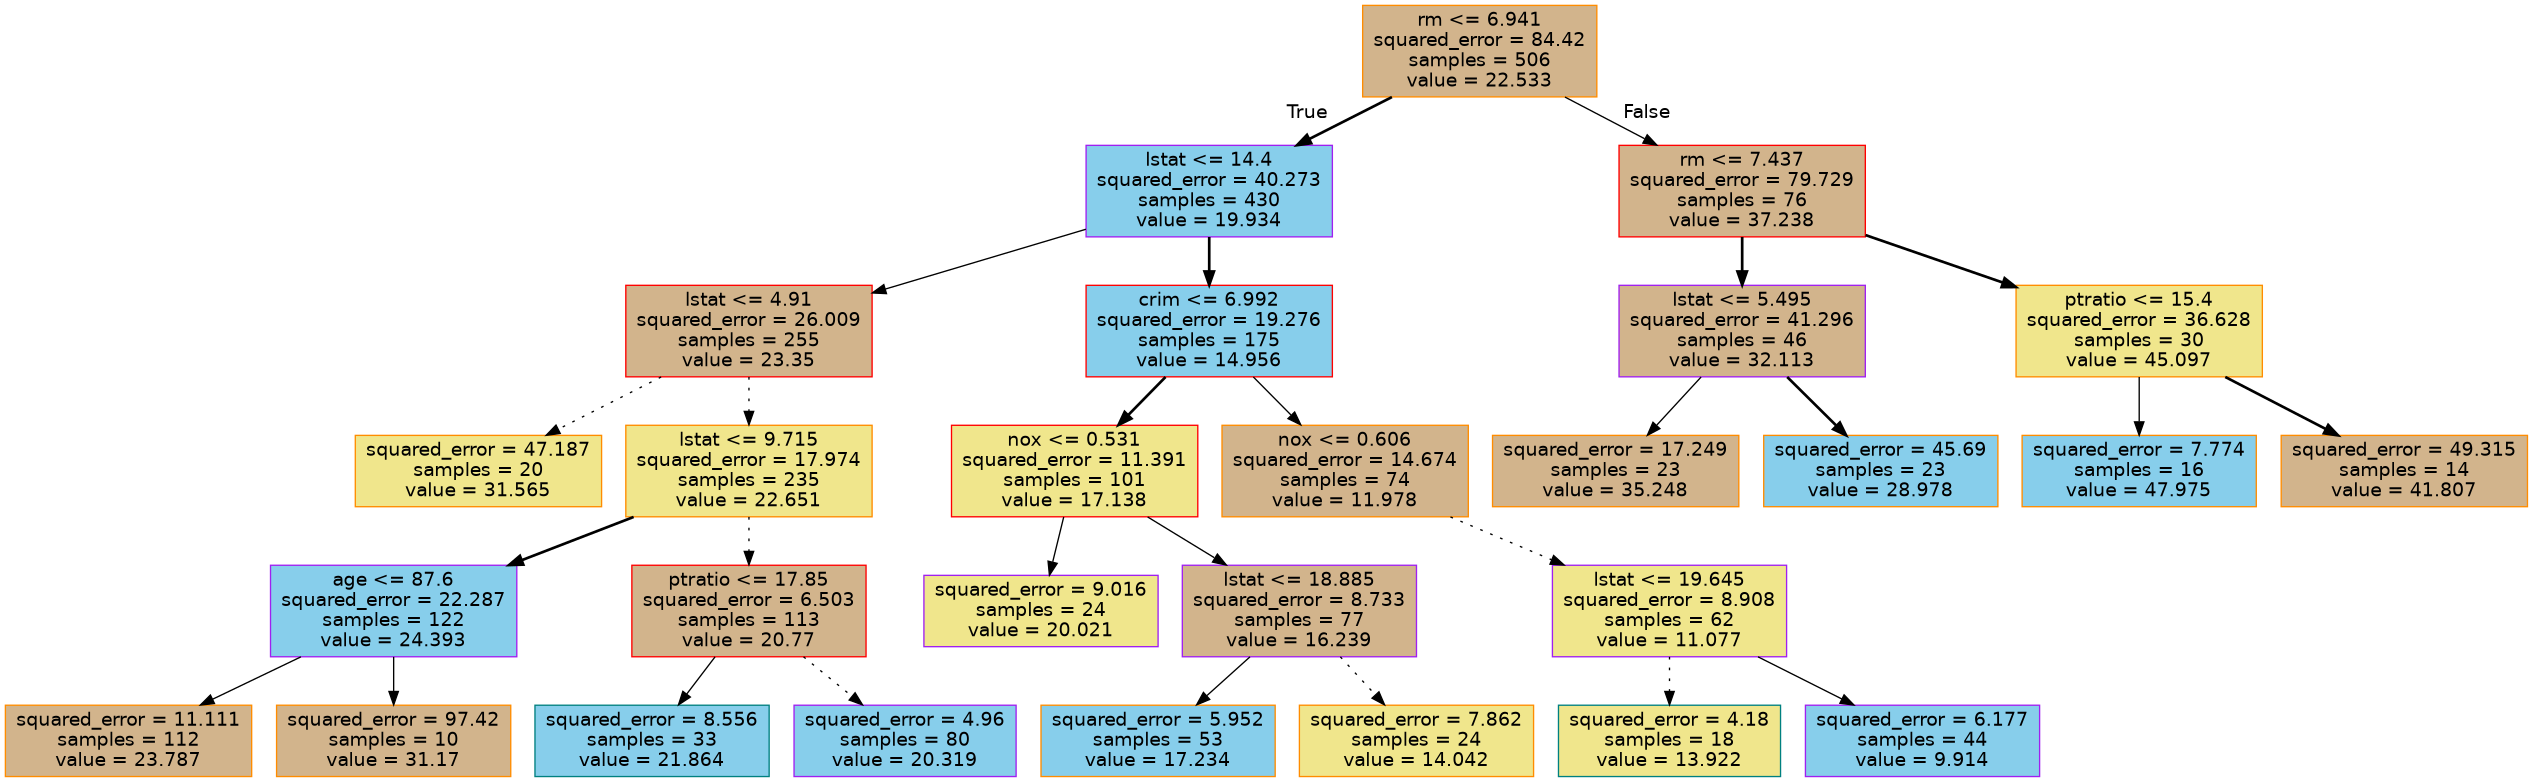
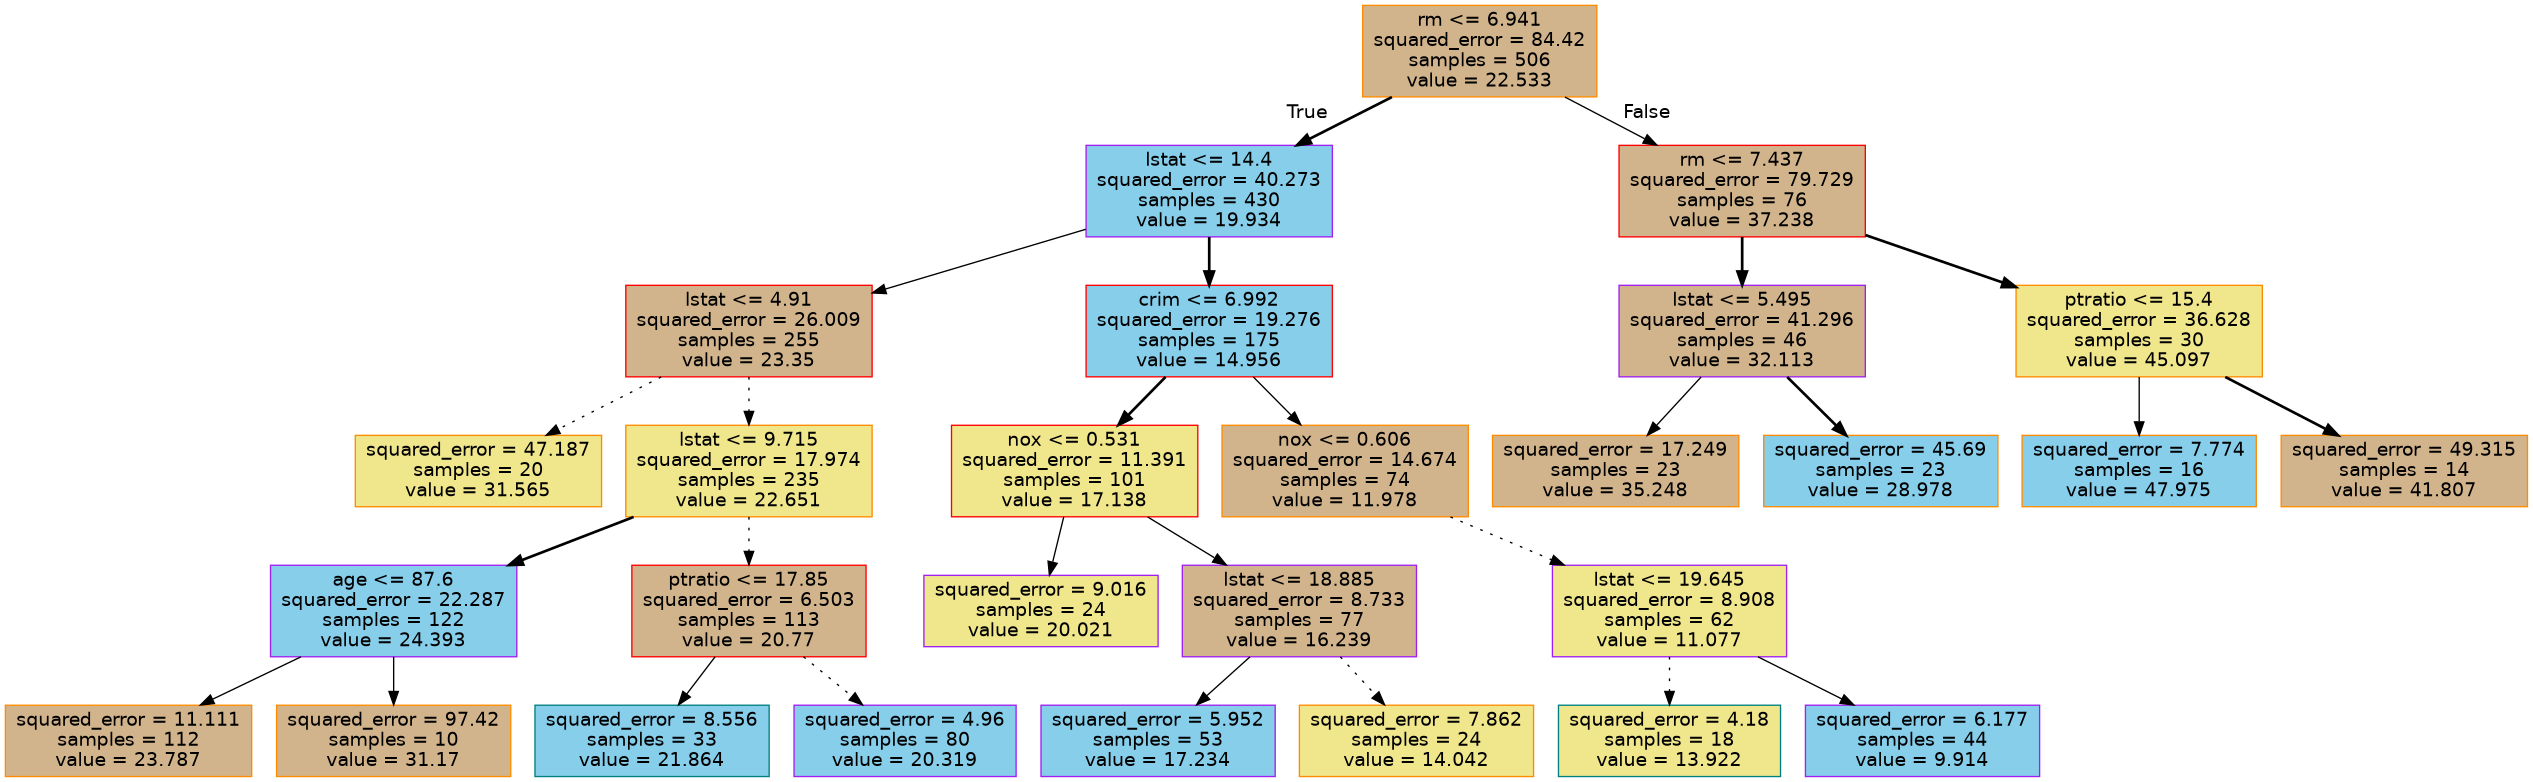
  digraph {
    node [color=darkorange fillcolor=tan fontname=helvetica shape=box style=filled]
    edge [fontname=helvetica style=solid]
    n1 [label="rm <= 6.941\nsquared_error = 84.42\nsamples = 506\nvalue = 22.533"]
    n2 [color=purple fillcolor=skyblue label="lstat <= 14.4\nsquared_error = 40.273\nsamples = 430\nvalue = 19.934"]
    n3 [color=red label="rm <= 7.437\nsquared_error = 79.729\nsamples = 76\nvalue = 37.238"]
    n4 [color=red label="lstat <= 4.91\nsquared_error = 26.009\nsamples = 255\nvalue = 23.35"]
    n5 [color=red fillcolor=skyblue label="crim <= 6.992\nsquared_error = 19.276\nsamples = 175\nvalue = 14.956"]
    n6 [color=purple label="lstat <= 5.495\nsquared_error = 41.296\nsamples = 46\nvalue = 32.113"]
    n7 [fillcolor=khaki label="ptratio <= 15.4\nsquared_error = 36.628\nsamples = 30\nvalue = 45.097"]
    n8 [fillcolor=khaki label="squared_error = 47.187\nsamples = 20\nvalue = 31.565"]
    n9 [fillcolor=khaki label="lstat <= 9.715\nsquared_error = 17.974\nsamples = 235\nvalue = 22.651"]
    n10 [color=red fillcolor=khaki label="nox <= 0.531\nsquared_error = 11.391\nsamples = 101\nvalue = 17.138"]
    n11 [label="nox <= 0.606\nsquared_error = 14.674\nsamples = 74\nvalue = 11.978"]
    n12 [color=purple fillcolor=skyblue label="age <= 87.6\nsquared_error = 22.287\nsamples = 122\nvalue = 24.393"]
    n13 [color=red label="ptratio <= 17.85\nsquared_error = 6.503\nsamples = 113\nvalue = 20.77"]
    n14 [label="squared_error = 11.111\nsamples = 112\nvalue = 23.787"]
    n15 [label="squared_error = 97.42\nsamples = 10\nvalue = 31.17"]
    n16 [color=teal fillcolor=skyblue label="squared_error = 8.556\nsamples = 33\nvalue = 21.864"]
    n17 [color=purple fillcolor=skyblue label="squared_error = 4.96\nsamples = 80\nvalue = 20.319"]
    n18 [color=purple fillcolor=khaki label="squared_error = 9.016\nsamples = 24\nvalue = 20.021"]
    n19 [color=purple label="lstat <= 18.885\nsquared_error = 8.733\nsamples = 77\nvalue = 16.239"]
    n20 [color=purple fillcolor=khaki label="lstat <= 19.645\nsquared_error = 8.908\nsamples = 62\nvalue = 11.077"]
-   n21 [fillcolor=skyblue label="squared_error = 5.952\nsamples = 53\nvalue = 17.234"]
+   n21 [color=purple fillcolor=skyblue label="squared_error = 5.952\nsamples = 53\nvalue = 17.234"]
    n22 [fillcolor=khaki label="squared_error = 7.862\nsamples = 24\nvalue = 14.042"]
    n23 [color=teal fillcolor=khaki label="squared_error = 4.18\nsamples = 18\nvalue = 13.922"]
    n24 [color=purple fillcolor=skyblue label="squared_error = 6.177\nsamples = 44\nvalue = 9.914"]
    n25 [label="squared_error = 17.249\nsamples = 23\nvalue = 35.248"]
    n26 [fillcolor=skyblue label="squared_error = 45.69\nsamples = 23\nvalue = 28.978"]
    n27 [fillcolor=skyblue label="squared_error = 7.774\nsamples = 16\nvalue = 47.975"]
    n28 [label="squared_error = 49.315\nsamples = 14\nvalue = 41.807"]
    n1 -> n2 [headlabel=True labelangle=45 labeldistance=2.5 style=bold]
    n1 -> n3 [headlabel=False labelangle=-45 labeldistance=2.5]
    n2 -> n4
    n2 -> n5 [style=bold]
    n3 -> n6 [style=bold]
    n3 -> n7 [style=bold]
    n4 -> n8 [style=dotted]
    n4 -> n9 [style=dotted]
    n5 -> n10 [style=bold]
    n5 -> n11
    n6 -> n25
    n6 -> n26 [style=bold]
    n7 -> n27
    n7 -> n28 [style=bold]
    n9 -> n12 [style=bold]
    n9 -> n13 [style=dotted]
    n10 -> n18
    n10 -> n19
    n11 -> n20 [style=dotted]
    n12 -> n14
    n12 -> n15
    n13 -> n16
    n13 -> n17 [style=dotted]
    n19 -> n21
    n19 -> n22 [style=dotted]
    n20 -> n23 [style=dotted]
    n20 -> n24
  }
